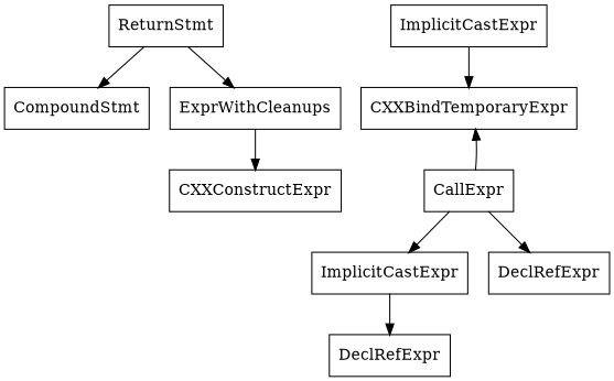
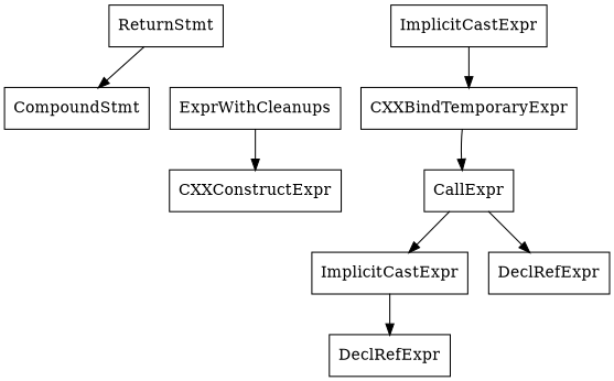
  digraph {
    node [shape=record]
    n1 [label="{CompoundStmt}"]
    n2 [label="{ReturnStmt}"]
    n3 [label="{ExprWithCleanups}"]
    n4 [label="{CXXConstructExpr}"]
    n5 [label="{ImplicitCastExpr}"]
    n6 [label="{CXXBindTemporaryExpr}"]
    n7 [label="{CallExpr}"]
    n8 [label="{ImplicitCastExpr}"]
    n9 [label="{DeclRefExpr}"]
    n10 [label="{DeclRefExpr}"]
    n2 -> n1
-   n2 -> n3
    n3 -> n4
    n5 -> n6
-   n7 -> n6
+   n6 -> n7
    n7 -> n8
    n7 -> n9
    n8 -> n10
  }
